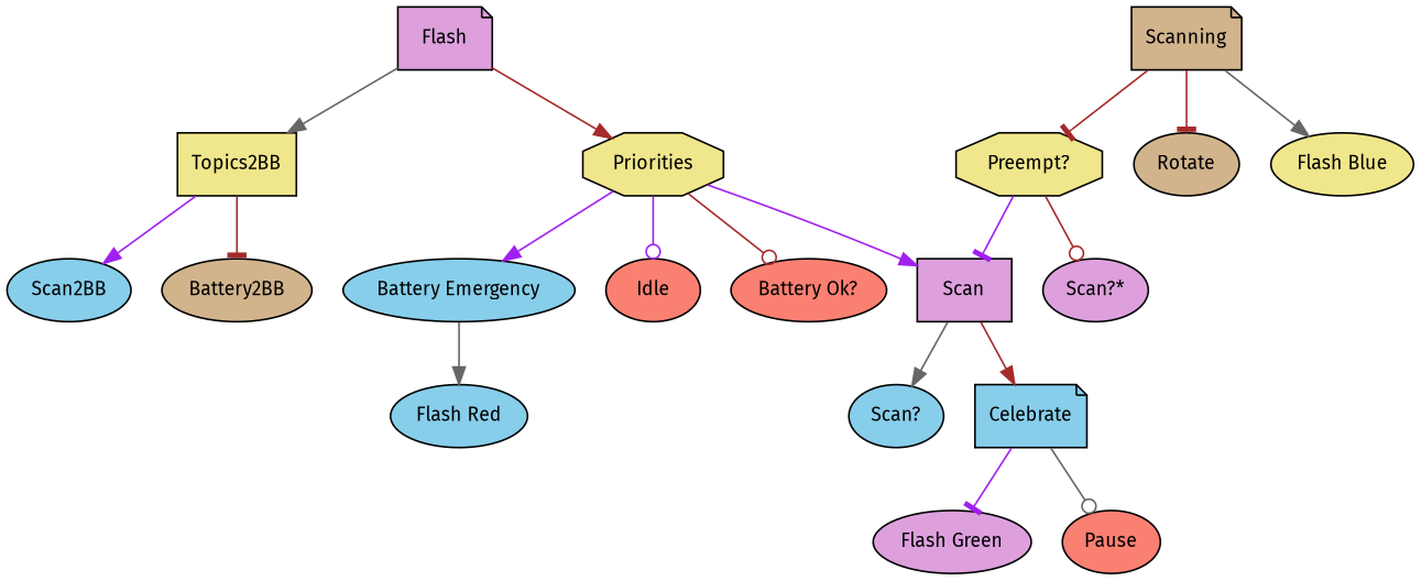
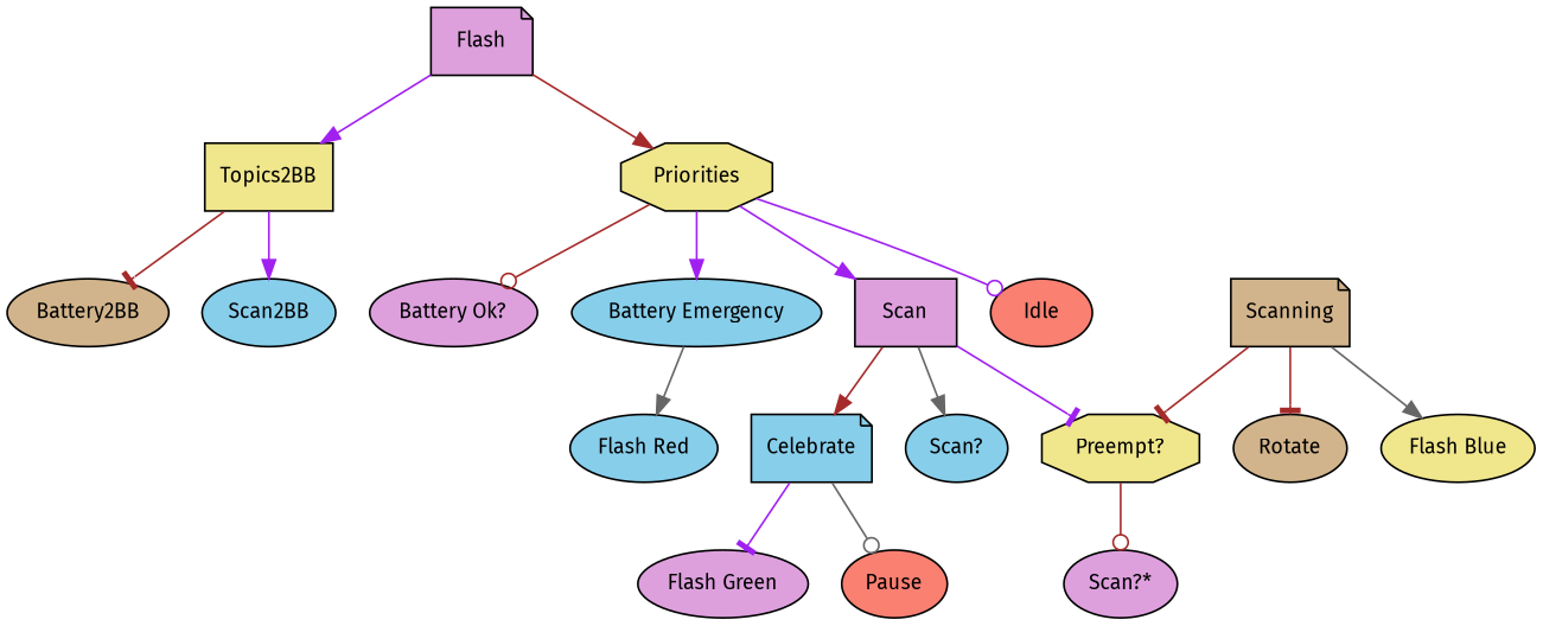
  digraph {
    fontname="Fira Sans"
    node [fillcolor=skyblue fontcolor=black fontname="Fira Sans" fontsize=11 shape=ellipse style=filled]
    edge [arrowhead=normal color=purple fontname="Fira Sans"]
    n1 [fillcolor=plum label=Flash shape=note]
    Topics2BB [fillcolor=khaki shape=box]
    Priorities [fillcolor=khaki shape=octagon]
    Scan2BB
    Battery2BB [fillcolor=tan]
    "Battery Emergency"
    Scan [fillcolor=plum shape=box]
    Idle [fillcolor=salmon]
-   "Battery Ok?" [fillcolor=salmon]
+   "Battery Ok?" [fillcolor=plum]
    "Flash Red"
    "Scan?"
    "Preempt?" [fillcolor=khaki shape=octagon]
    Celebrate [shape=note]
    "Scan?*" [fillcolor=plum]
    "Flash Green" [fillcolor=plum]
    Pause [fillcolor=salmon]
    Scanning [fillcolor=tan shape=note]
    Rotate [fillcolor=tan]
    "Flash Blue" [fillcolor=khaki]
-   n1 -> Topics2BB [color=gray40]
+   n1 -> Topics2BB
    n1 -> Priorities [color=brown]
    Topics2BB -> Scan2BB
    Topics2BB -> Battery2BB [arrowhead=tee color=brown]
    Priorities -> "Battery Emergency"
    Priorities -> Scan
    Priorities -> Idle [arrowhead=odot]
    Priorities -> "Battery Ok?" [arrowhead=odot color=brown]
    "Battery Emergency" -> "Flash Red" [color=gray40]
    Scan -> "Scan?" [color=gray40]
-   "Preempt?" -> Scan [arrowhead=tee]
+   Scan -> "Preempt?" [arrowhead=tee]
    Scan -> Celebrate [color=brown]
    "Preempt?" -> "Scan?*" [arrowhead=odot color=brown]
    Celebrate -> "Flash Green" [arrowhead=tee]
    Celebrate -> Pause [arrowhead=odot color=gray40]
    Scanning -> "Preempt?" [arrowhead=tee color=brown]
    Scanning -> Rotate [arrowhead=tee color=brown]
    Scanning -> "Flash Blue" [color=gray40]
  }
